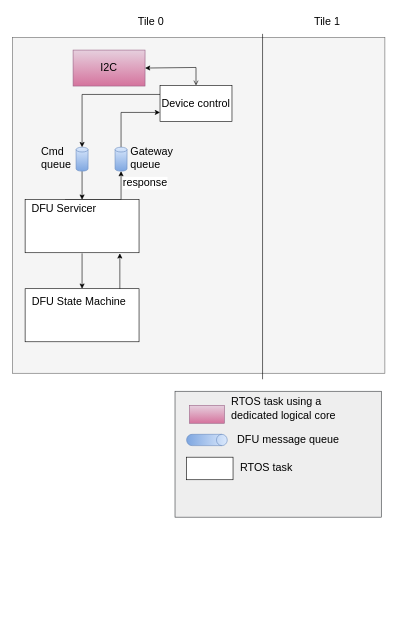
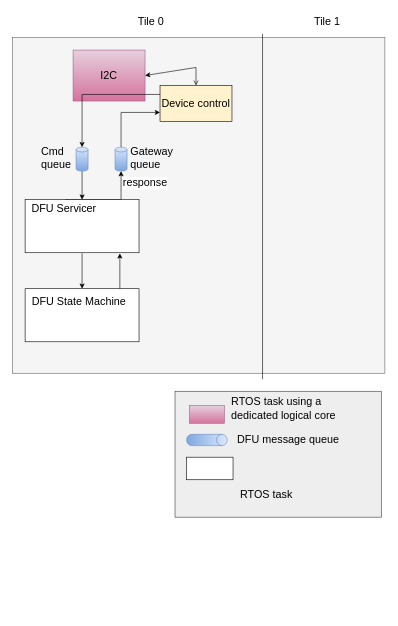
  <mxCell id="0" />
  <mxCell id="1" parent="0" />
  <mxCell id="2" value="" style="rounded=0;whiteSpace=wrap;html=1;fillColor=#f5f5f5;fontColor=#333333;strokeColor=#666666;" parent="1" vertex="1"><mxGeometry x="20" y="62" width="621" height="560" as="geometry" /></mxCell>
- <mxCell id="3" value="&lt;font style=&quot;font-size: 18px&quot;&gt;Device control&lt;/font&gt;" style="rounded=0;whiteSpace=wrap;html=1;" parent="1" vertex="1"><mxGeometry x="266" y="142" width="120" height="60" as="geometry" /></mxCell>
- <mxCell id="4" value="&lt;font style=&quot;font-size: 18px&quot;&gt;I2C&lt;/font&gt;" style="whiteSpace=wrap;html=1;rounded=0;fillColor=#e6d0de;gradientColor=#d5739d;strokeColor=#996185;" parent="1" vertex="1"><mxGeometry x="121" y="83" width="120" height="60" as="geometry" /></mxCell>
+ <mxCell id="3" value="&lt;font style=&quot;font-size: 18px&quot;&gt;Device control&lt;/font&gt;" style="rounded=0;whiteSpace=wrap;html=1;fillColor=#fff2cc;" parent="1" vertex="1"><mxGeometry x="266" y="142" width="120" height="60" as="geometry" /></mxCell>
+ <mxCell id="4" value="&lt;font style=&quot;font-size: 18px&quot;&gt;I2C&lt;/font&gt;" style="whiteSpace=wrap;html=1;rounded=0;fillColor=#e6d0de;gradientColor=#d5739d;strokeColor=#996185;" parent="1" vertex="1"><mxGeometry x="121" y="83" width="120" height="85" as="geometry" /></mxCell>
  <mxCell id="5" value="" style="endArrow=open;startArrow=classic;html=1;rounded=0;exitX=1;exitY=0.5;exitDx=0;exitDy=0;entryX=0.5;entryY=0;entryDx=0;entryDy=0;" parent="1" source="4" target="3" edge="1"><mxGeometry width="50" height="50" relative="1" as="geometry"><mxPoint x="521" y="372" as="sourcePoint" /><mxPoint x="571" y="322" as="targetPoint" /><Array as="points"><mxPoint x="326" y="112" /></Array></mxGeometry></mxCell>
  <mxCell id="6" value="&lt;font style=&quot;font-size: 18px&quot;&gt;response&lt;/font&gt;" style="edgeStyle=orthogonalEdgeStyle;rounded=0;orthogonalLoop=1;jettySize=auto;html=1;exitX=0.35;exitY=0;exitDx=0;exitDy=0;exitPerimeter=0;endArrow=classic;endFill=1;entryX=0.5;entryY=1;entryDx=0;entryDy=0;" parent="1" source="17" target="19" edge="1"><mxGeometry x="0.729" y="-40" relative="1" as="geometry"><mxPoint x="201" y="282" as="targetPoint" /><Array as="points"><mxPoint x="201" y="333" /></Array><mxPoint y="1" as="offset" /></mxGeometry></mxCell>
  <mxCell id="7" value="" style="edgeStyle=orthogonalEdgeStyle;rounded=0;orthogonalLoop=1;jettySize=auto;html=1;startArrow=none;startFill=0;endArrow=classic;endFill=1;entryX=0.5;entryY=0;entryDx=0;entryDy=0;entryPerimeter=0;" parent="1" source="8" target="17" edge="1"><mxGeometry relative="1" as="geometry"><mxPoint x="311" y="292" as="targetPoint" /></mxGeometry></mxCell>
  <mxCell id="8" value="" style="shape=cylinder3;whiteSpace=wrap;html=1;boundedLbl=1;backgroundOutline=1;size=4;fillColor=#dae8fc;strokeColor=#6c8ebf;gradientColor=#7ea6e0;" parent="1" vertex="1"><mxGeometry x="126" y="245" width="20" height="40" as="geometry" /></mxCell>
  <mxCell id="9" value="" style="endArrow=classic;html=1;rounded=0;exitX=0;exitY=0.25;exitDx=0;exitDy=0;entryX=0.5;entryY=0;entryDx=0;entryDy=0;startArrow=none;startFill=0;endFill=1;" parent="1" source="3" target="8" edge="1"><mxGeometry width="50" height="50" relative="1" as="geometry"><mxPoint x="491" y="372" as="sourcePoint" /><mxPoint x="311" y="212" as="targetPoint" /><Array as="points"><mxPoint x="136" y="157" /></Array></mxGeometry></mxCell>
  <mxCell id="10" value="&lt;font style=&quot;font-size: 18px&quot;&gt;Cmd queue&lt;/font&gt;" style="text;html=1;strokeColor=none;fillColor=none;align=left;verticalAlign=middle;whiteSpace=wrap;rounded=0;" parent="1" vertex="1"><mxGeometry x="66" y="244" width="60" height="40" as="geometry" /></mxCell>
  <mxCell id="11" value="&lt;font style=&quot;font-size: 18px&quot;&gt;Tile 0&lt;/font&gt;" style="text;html=1;strokeColor=none;fillColor=none;align=center;verticalAlign=middle;whiteSpace=wrap;rounded=0;fontSize=16;" parent="1" vertex="1"><mxGeometry x="221" y="20" width="60" height="30" as="geometry" /></mxCell>
  <mxCell id="12" value="&lt;font style=&quot;font-size: 18px&quot;&gt;Tile 1&lt;/font&gt;" style="text;html=1;strokeColor=none;fillColor=none;align=center;verticalAlign=middle;whiteSpace=wrap;rounded=0;fontSize=16;" parent="1" vertex="1"><mxGeometry x="515" y="20" width="60" height="30" as="geometry" /></mxCell>
  <mxCell id="13" value="" style="endArrow=none;html=1;rounded=0;" parent="1" edge="1"><mxGeometry width="50" height="50" relative="1" as="geometry"><mxPoint x="437" y="56" as="sourcePoint" /><mxPoint x="437" y="632" as="targetPoint" /></mxGeometry></mxCell>
  <mxCell id="14" style="edgeStyle=orthogonalEdgeStyle;rounded=0;orthogonalLoop=1;jettySize=auto;html=1;entryX=0;entryY=0.75;entryDx=0;entryDy=0;startArrow=none;startFill=0;endArrow=classic;endFill=1;exitX=0.5;exitY=0;exitDx=0;exitDy=0;" parent="1" source="19" target="3" edge="1"><mxGeometry relative="1" as="geometry"><mxPoint x="201" y="212" as="sourcePoint" /><Array as="points"><mxPoint x="201" y="187" /></Array></mxGeometry></mxCell>
  <mxCell id="15" value="&lt;font style=&quot;font-size: 18px&quot;&gt;Gateway&lt;br&gt;queue&lt;/font&gt;" style="text;html=1;align=left;verticalAlign=middle;resizable=0;points=[];autosize=1;strokeColor=none;fillColor=none;" parent="1" vertex="1"><mxGeometry x="215" y="244" width="90" height="40" as="geometry" /></mxCell>
  <mxCell id="16" value="" style="group" parent="1" vertex="1" connectable="0"><mxGeometry x="41" y="332.5" width="190" height="88.5" as="geometry" /></mxCell>
  <mxCell id="17" value="" style="whiteSpace=wrap;html=1;rounded=0;points=[[0,0,0,0,0],[0,0.25,0,0,0],[0,0.5,0,0,0],[0,0.75,0,0,0],[0,1,0,0,0],[0.25,0,0,0,0],[0.25,1,0,0,0],[0.38,1,0,0,0],[0.5,0,0,0,0],[0.75,0,0,0,0],[0.75,1,0,0,0],[1,0,0,0,0],[1,0.25,0,0,0],[1,0.5,0,0,0],[1,0.75,0,0,0],[1,1,0,0,0]];" parent="16" vertex="1"><mxGeometry width="190" height="88.5" as="geometry" /></mxCell>
  <mxCell id="18" value="&lt;font style=&quot;font-size: 18px&quot;&gt;DFU Servicer&lt;/font&gt;" style="text;html=1;strokeColor=none;fillColor=none;align=center;verticalAlign=middle;whiteSpace=wrap;rounded=0;" parent="16" vertex="1"><mxGeometry x="10" y="5.5" width="110" height="20" as="geometry" /></mxCell>
  <mxCell id="19" value="" style="shape=cylinder3;whiteSpace=wrap;html=1;boundedLbl=1;backgroundOutline=1;size=4;fillColor=#dae8fc;strokeColor=#6c8ebf;gradientColor=#7ea6e0;" parent="1" vertex="1"><mxGeometry x="191" y="245" width="20" height="40" as="geometry" /></mxCell>
  <mxCell id="20" value="" style="group" parent="1" vertex="1" connectable="0"><mxGeometry x="291" y="652" width="349" height="370" as="geometry" /></mxCell>
  <mxCell id="21" value="" style="group" parent="20" vertex="1" connectable="0"><mxGeometry width="349" height="370" as="geometry" /></mxCell>
  <mxCell id="22" value="" style="group;fillColor=#eeeeee;strokeColor=#36393d;container=0;" parent="21" vertex="1" connectable="0"><mxGeometry width="344" height="210" as="geometry" /></mxCell>
  <mxCell id="23" value="&lt;font style=&quot;font-size: 18px&quot;&gt;RTOS task using a&lt;br&gt;dedicated logical core&lt;/font&gt;" style="text;html=1;align=left;verticalAlign=middle;resizable=0;points=[];autosize=1;strokeColor=none;fillColor=none;" parent="21" vertex="1"><mxGeometry x="92.088" y="8.683" width="190" height="40" as="geometry" /></mxCell>
  <mxCell id="24" value="" style="rounded=0;whiteSpace=wrap;html=1;" parent="21" vertex="1"><mxGeometry x="19.353" y="109.95" width="77.412" height="37.642" as="geometry" /></mxCell>
  <mxCell id="25" value="" style="shape=cylinder3;whiteSpace=wrap;html=1;boundedLbl=1;backgroundOutline=1;size=9;direction=south;fillColor=#dae8fc;gradientColor=#7ea6e0;strokeColor=#6c8ebf;" parent="21" vertex="1"><mxGeometry x="19.353" y="71.862" width="67.735" height="18.821" as="geometry" /></mxCell>
  <mxCell id="26" value="" style="rounded=0;whiteSpace=wrap;html=1;fillColor=#e6d0de;gradientColor=#d5739d;strokeColor=#996185;" parent="21" vertex="1"><mxGeometry x="24.191" y="23.683" width="58.059" height="29.717" as="geometry" /></mxCell>
  <mxCell id="27" value="&lt;font style=&quot;font-size: 18px&quot;&gt;DFU message queue&lt;/font&gt;" style="text;html=1;align=left;verticalAlign=middle;resizable=0;points=[];autosize=1;strokeColor=none;fillColor=none;" parent="21" vertex="1"><mxGeometry x="102.088" y="71.414" width="200" height="20" as="geometry" /></mxCell>
- <mxCell id="28" value="&lt;font style=&quot;font-size: 18px&quot;&gt;RTOS task&lt;/font&gt;" style="text;html=1;align=center;verticalAlign=middle;resizable=0;points=[];autosize=1;strokeColor=none;fillColor=none;" parent="21" vertex="1"><mxGeometry x="102.088" y="117.921" width="100" height="20" as="geometry" /></mxCell>
+ <mxCell id="28" value="&lt;font style=&quot;font-size: 18px&quot;&gt;RTOS task&lt;/font&gt;" style="text;html=1;align=center;verticalAlign=middle;resizable=0;points=[];autosize=1;strokeColor=none;fillColor=none;" parent="21" vertex="1"><mxGeometry x="102.088" y="162.921" width="100" height="20" as="geometry" /></mxCell>
  <mxCell id="29" value="" style="group" vertex="1" connectable="0" parent="1"><mxGeometry x="41" y="480" width="190" height="88.5" as="geometry" /></mxCell>
  <mxCell id="30" value="" style="whiteSpace=wrap;html=1;rounded=0;points=[[0,0,0,0,0],[0,0.25,0,0,0],[0,0.5,0,0,0],[0,0.75,0,0,0],[0,1,0,0,0],[0.25,0,0,0,0],[0.25,1,0,0,0],[0.38,1,0,0,0],[0.5,0,0,0,0],[0.75,0,0,0,0],[0.75,1,0,0,0],[1,0,0,0,0],[1,0.25,0,0,0],[1,0.5,0,0,0],[1,0.75,0,0,0],[1,1,0,0,0]];" vertex="1" parent="29"><mxGeometry y="1" width="190" height="88.5" as="geometry" /></mxCell>
  <mxCell id="31" value="&lt;font style=&quot;font-size: 18px&quot;&gt;DFU State Machine&lt;/font&gt;" style="text;html=1;strokeColor=none;fillColor=none;align=center;verticalAlign=middle;whiteSpace=wrap;rounded=0;" vertex="1" parent="29"><mxGeometry x="10" y="5.5" width="160" height="34.5" as="geometry" /></mxCell>
  <mxCell id="32" value="" style="edgeStyle=orthogonalEdgeStyle;rounded=0;orthogonalLoop=1;jettySize=auto;html=1;startArrow=none;startFill=0;endArrow=classic;endFill=1;entryX=0.5;entryY=0;entryDx=0;entryDy=0;entryPerimeter=0;" edge="1" parent="1"><mxGeometry relative="1" as="geometry"><mxPoint x="136" y="481" as="targetPoint" /><mxPoint x="136" y="422" as="sourcePoint" /></mxGeometry></mxCell>
  <mxCell id="33" value="" style="edgeStyle=orthogonalEdgeStyle;rounded=0;orthogonalLoop=1;jettySize=auto;html=1;startArrow=classic;startFill=1;endArrow=none;endFill=0;entryX=0.5;entryY=0;entryDx=0;entryDy=0;entryPerimeter=0;" edge="1" parent="1"><mxGeometry relative="1" as="geometry"><mxPoint x="199" y="481" as="targetPoint" /><mxPoint x="199" y="422" as="sourcePoint" /></mxGeometry></mxCell>
